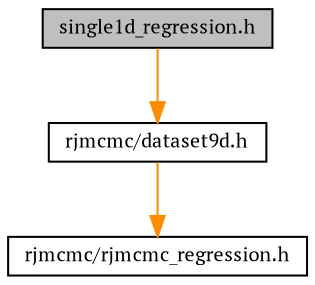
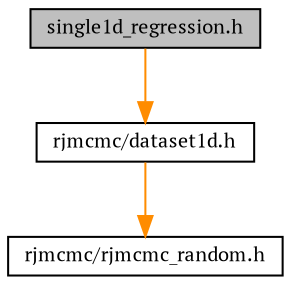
  digraph {
    fontname="PT Serif"
    node [color=black fillcolor=white fontname="PT Serif" fontsize=10 shape=record style=filled]
    edge [color=darkorange fontname="PT Serif" fontsize=10 labelfontname="FreeSans.ttf" labelfontsize=10 style=solid]
    n1 [fillcolor=grey75 fontcolor=black height=0.2 label="single1d_regression.h" width=0.4]
-   n2 [height=0.2 label="rjmcmc/dataset9d.h" width=0.4]
-   n3 [height=0.2 label="rjmcmc/rjmcmc_regression.h" width=0.4]
+   n2 [height=0.2 label="rjmcmc/dataset1d.h" width=0.4]
+   n3 [height=0.2 label="rjmcmc/rjmcmc_random.h" width=0.4]
    n1 -> n2
    n2 -> n3
  }
